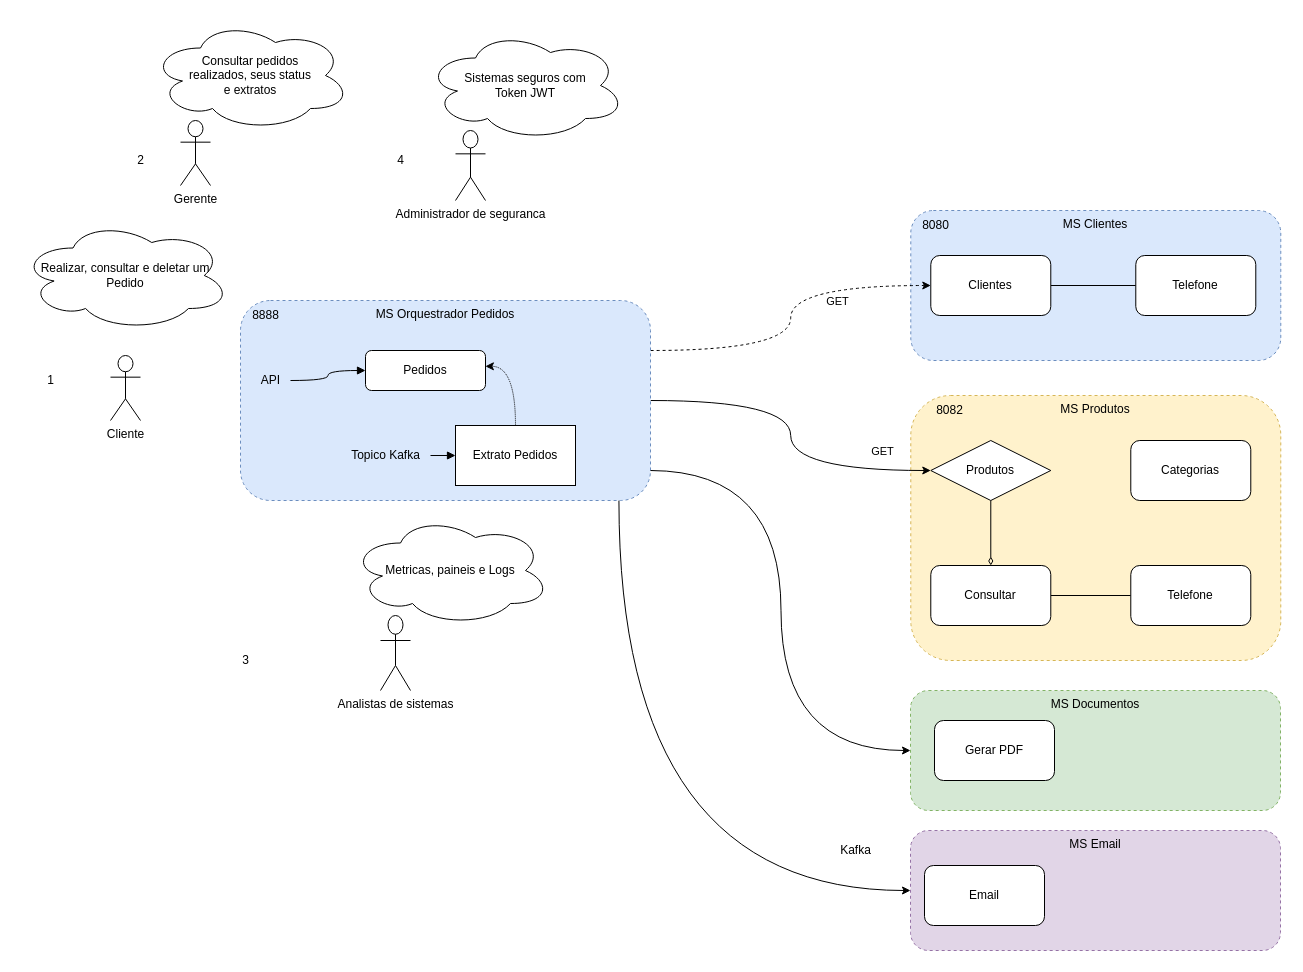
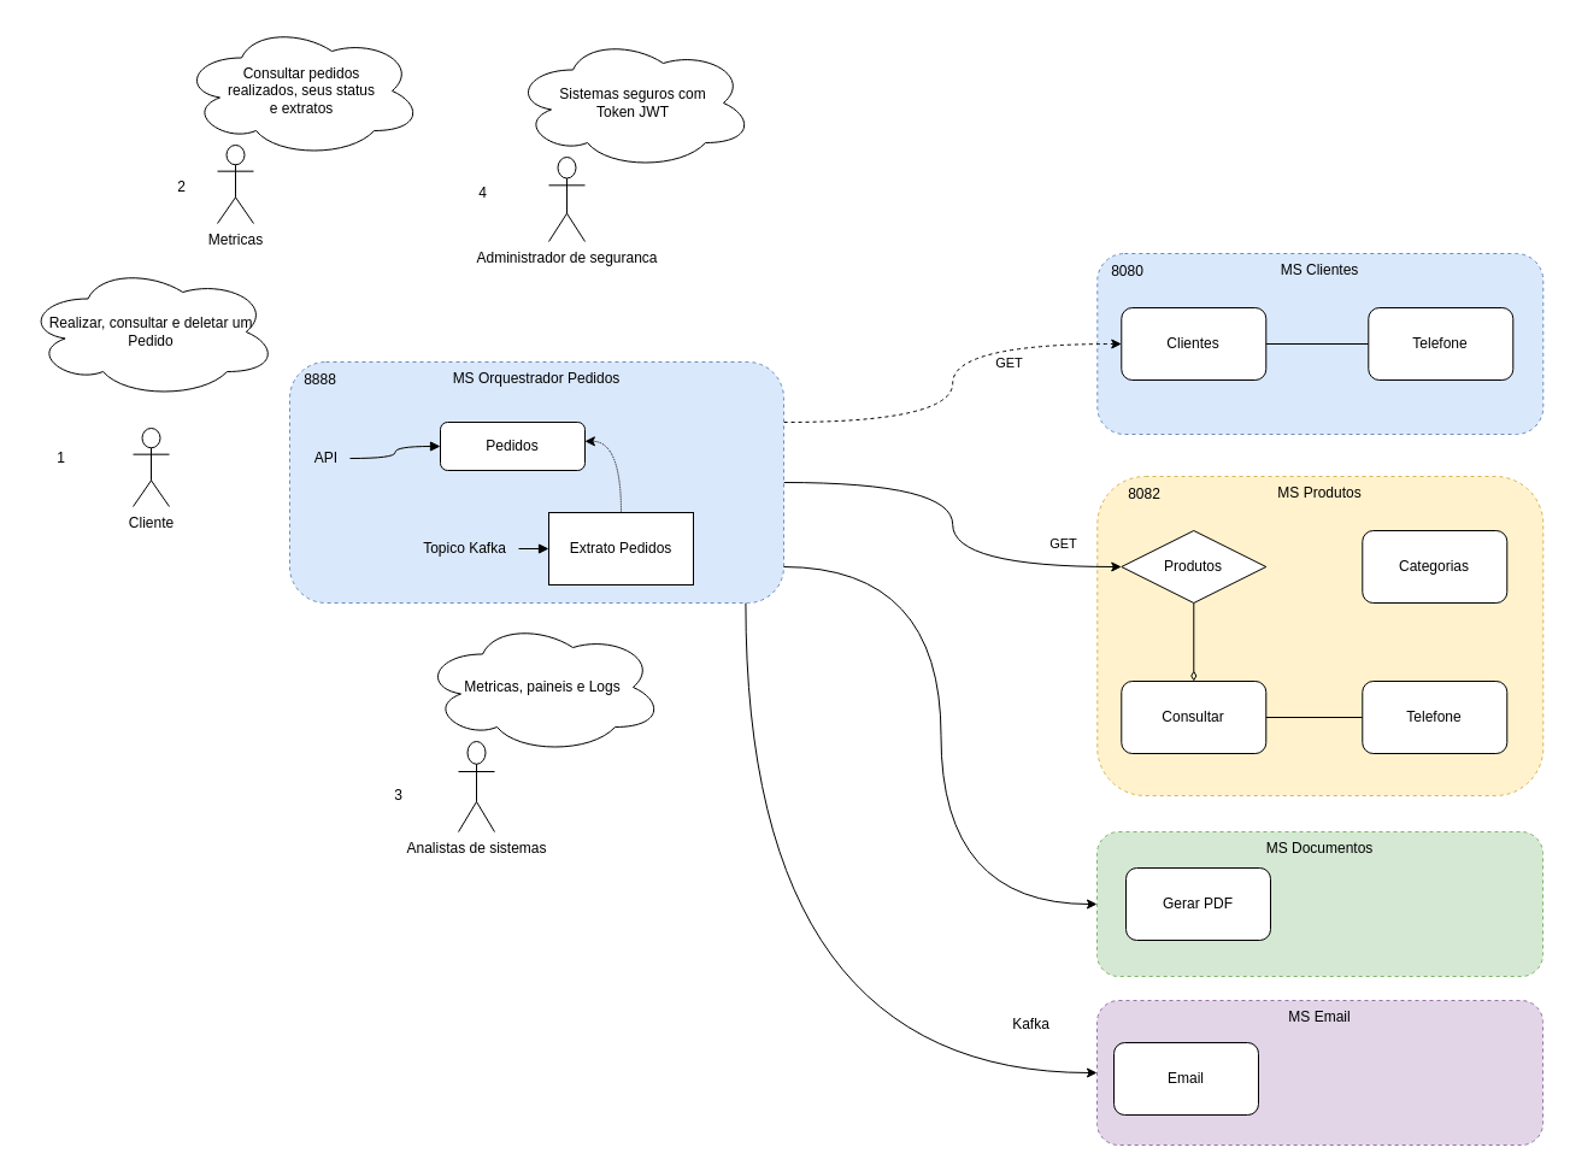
  <mxCell id="0" />
  <mxCell id="1" parent="0" />
  <mxCell id="2" value="MS Clientes" style="rounded=1;whiteSpace=wrap;html=1;fillColor=#dae8fc;strokeColor=#6c8ebf;verticalAlign=top;dashed=1;" parent="1" vertex="1"><mxGeometry x="910.29" y="210" width="370" height="150" as="geometry" /></mxCell>
  <mxCell id="3" value="MS Produtos" style="rounded=1;whiteSpace=wrap;html=1;fillColor=#fff2cc;strokeColor=#d6b656;verticalAlign=top;dashed=1;" parent="1" vertex="1"><mxGeometry x="910.29" y="395" width="370" height="265" as="geometry" /></mxCell>
  <mxCell id="4" style="edgeStyle=orthogonalEdgeStyle;rounded=0;orthogonalLoop=1;jettySize=auto;html=1;exitX=1;exitY=0.5;exitDx=0;exitDy=0;endArrow=none;endFill=0;" parent="1" source="5" target="12" edge="1"><mxGeometry relative="1" as="geometry" /></mxCell>
  <mxCell id="5" value="Clientes" style="rounded=1;whiteSpace=wrap;html=1;" parent="1" vertex="1"><mxGeometry x="930.29" y="255" width="120" height="60" as="geometry" /></mxCell>
  <mxCell id="6" style="edgeStyle=orthogonalEdgeStyle;rounded=0;orthogonalLoop=1;jettySize=auto;html=1;exitX=0.5;exitY=1;exitDx=0;exitDy=0;entryX=0.5;entryY=0;entryDx=0;entryDy=0;endArrow=diamondThin;endFill=0;" edge="1" parent="1" source="7" target="10"><mxGeometry relative="1" as="geometry" /></mxCell>
  <mxCell id="7" value="Produtos" style="rhombus;whiteSpace=wrap;html=1;" parent="1" vertex="1"><mxGeometry x="930.29" y="440" width="120" height="60" as="geometry" /></mxCell>
  <mxCell id="8" value="Categorias" style="rounded=1;whiteSpace=wrap;html=1;" parent="1" vertex="1"><mxGeometry x="1130.29" y="440" width="120" height="60" as="geometry" /></mxCell>
  <mxCell id="9" value="" style="edgeStyle=orthogonalEdgeStyle;rounded=0;orthogonalLoop=1;jettySize=auto;html=1;endArrow=none;endFill=0;" parent="1" source="10" target="11" edge="1"><mxGeometry relative="1" as="geometry" /></mxCell>
  <mxCell id="10" value="Consultar" style="rounded=1;whiteSpace=wrap;html=1;" parent="1" vertex="1"><mxGeometry x="930.29" y="565" width="120" height="60" as="geometry" /></mxCell>
  <mxCell id="11" value="Telefone" style="whiteSpace=wrap;html=1;rounded=1;" parent="1" vertex="1"><mxGeometry x="1130.29" y="565" width="120" height="60" as="geometry" /></mxCell>
  <mxCell id="12" value="Telefone" style="whiteSpace=wrap;html=1;rounded=1;" parent="1" vertex="1"><mxGeometry x="1135.29" y="255" width="120" height="60" as="geometry" /></mxCell>
  <mxCell id="13" style="edgeStyle=orthogonalEdgeStyle;rounded=0;orthogonalLoop=1;jettySize=auto;html=1;exitX=1;exitY=0.25;exitDx=0;exitDy=0;entryX=0;entryY=0.5;entryDx=0;entryDy=0;endArrow=classic;endFill=1;sketch=0;curved=1;dashed=1;" parent="1" source="17" target="5" edge="1"><mxGeometry relative="1" as="geometry" /></mxCell>
  <mxCell id="14" value="GET" style="edgeLabel;html=1;align=center;verticalAlign=middle;resizable=0;points=[];" parent="13" vertex="1" connectable="0"><mxGeometry x="-0.442" y="9" relative="1" as="geometry"><mxPoint x="90" y="-41" as="offset" /></mxGeometry></mxCell>
  <mxCell id="15" style="edgeStyle=orthogonalEdgeStyle;curved=1;rounded=0;sketch=0;orthogonalLoop=1;jettySize=auto;html=1;exitX=1;exitY=0.5;exitDx=0;exitDy=0;entryX=0;entryY=0.5;entryDx=0;entryDy=0;endArrow=classic;endFill=1;" parent="1" source="17" target="7" edge="1"><mxGeometry relative="1" as="geometry" /></mxCell>
  <mxCell id="16" value="GET" style="edgeLabel;html=1;align=center;verticalAlign=middle;resizable=0;points=[];" parent="15" vertex="1" connectable="0"><mxGeometry x="0.716" y="8" relative="1" as="geometry"><mxPoint y="-12" as="offset" /></mxGeometry></mxCell>
  <mxCell id="17" value="MS Orquestrador Pedidos" style="rounded=1;whiteSpace=wrap;html=1;fillColor=#dae8fc;strokeColor=#6c8ebf;verticalAlign=top;dashed=1;" parent="1" vertex="1"><mxGeometry x="240" y="300" width="410" height="200" as="geometry" /></mxCell>
  <mxCell id="18" style="edgeStyle=orthogonalEdgeStyle;curved=1;rounded=0;sketch=0;orthogonalLoop=1;jettySize=auto;html=1;exitX=0;exitY=0.5;exitDx=0;exitDy=0;endArrow=none;endFill=0;startArrow=block;startFill=1;" parent="1" source="19" target="42" edge="1"><mxGeometry relative="1" as="geometry" /></mxCell>
  <mxCell id="19" value="Pedidos" style="rounded=1;whiteSpace=wrap;html=1;" parent="1" vertex="1"><mxGeometry x="365" y="350" width="120" height="40" as="geometry" /></mxCell>
  <mxCell id="20" value="Cliente" style="shape=umlActor;verticalLabelPosition=bottom;verticalAlign=top;html=1;outlineConnect=0;rounded=1;" parent="1" vertex="1"><mxGeometry x="110" y="355" width="30" height="65" as="geometry" /></mxCell>
  <mxCell id="21" value="&lt;span style=&quot;&quot;&gt;Realizar, consultar e deletar um Pedido&lt;/span&gt;" style="ellipse;shape=cloud;whiteSpace=wrap;html=1;rounded=1;" parent="1" vertex="1"><mxGeometry x="20" y="220" width="210" height="110" as="geometry" /></mxCell>
- <mxCell id="22" value="Gerente" style="shape=umlActor;verticalLabelPosition=bottom;verticalAlign=top;html=1;outlineConnect=0;rounded=1;" parent="1" vertex="1"><mxGeometry x="180" y="120" width="30" height="65" as="geometry" /></mxCell>
+ <mxCell id="22" value="Metricas" style="shape=umlActor;verticalLabelPosition=bottom;verticalAlign=top;html=1;outlineConnect=0;rounded=1;" parent="1" vertex="1"><mxGeometry x="180" y="120" width="30" height="65" as="geometry" /></mxCell>
  <mxCell id="23" value="&lt;span style=&quot;&quot;&gt;Consultar pedidos&lt;br&gt;realizados, seus status&lt;br&gt;&lt;/span&gt;e extratos&lt;span style=&quot;&quot;&gt;&lt;br&gt;&lt;/span&gt;" style="ellipse;shape=cloud;whiteSpace=wrap;html=1;rounded=1;" parent="1" vertex="1"><mxGeometry x="150" y="20" width="200" height="110" as="geometry" /></mxCell>
  <mxCell id="24" value="Administrador de seguranca" style="shape=umlActor;verticalLabelPosition=bottom;verticalAlign=top;html=1;outlineConnect=0;rounded=1;" parent="1" vertex="1"><mxGeometry x="455" y="130" width="30" height="70" as="geometry" /></mxCell>
  <mxCell id="25" value="&lt;span style=&quot;&quot;&gt;Sistemas seguros com&lt;br&gt;Token JWT&lt;br&gt;&lt;/span&gt;" style="ellipse;shape=cloud;whiteSpace=wrap;html=1;rounded=1;" parent="1" vertex="1"><mxGeometry x="425" y="30" width="200" height="110" as="geometry" /></mxCell>
  <mxCell id="26" value="Analistas de sistemas" style="shape=umlActor;verticalLabelPosition=bottom;verticalAlign=top;html=1;outlineConnect=0;rounded=1;" parent="1" vertex="1"><mxGeometry x="380" y="615" width="30" height="75" as="geometry" /></mxCell>
  <mxCell id="27" value="&lt;span style=&quot;&quot;&gt;Metricas, paineis e Logs&lt;br&gt;&lt;/span&gt;" style="ellipse;shape=cloud;whiteSpace=wrap;html=1;rounded=1;" parent="1" vertex="1"><mxGeometry x="350" y="515" width="200" height="110" as="geometry" /></mxCell>
  <mxCell id="28" value="1" style="text;html=1;align=center;verticalAlign=middle;resizable=0;points=[];autosize=1;strokeColor=none;fillColor=none;" parent="1" vertex="1"><mxGeometry x="35" y="365" width="30" height="30" as="geometry" /></mxCell>
- <mxCell id="29" value="2" style="text;html=1;align=center;verticalAlign=middle;resizable=0;points=[];autosize=1;strokeColor=none;fillColor=none;" parent="1" vertex="1"><mxGeometry x="125" y="145" width="30" height="30" as="geometry" /></mxCell>
+ <mxCell id="29" value="2" style="text;html=1;align=center;verticalAlign=middle;resizable=0;points=[];autosize=1;strokeColor=none;fillColor=none;" parent="1" vertex="1"><mxGeometry x="135" y="140" width="30" height="30" as="geometry" /></mxCell>
  <mxCell id="30" value="4" style="text;html=1;align=center;verticalAlign=middle;resizable=0;points=[];autosize=1;strokeColor=none;fillColor=none;" parent="1" vertex="1"><mxGeometry x="385" y="145" width="30" height="30" as="geometry" /></mxCell>
- <mxCell id="31" value="3" style="text;html=1;align=center;verticalAlign=middle;resizable=0;points=[];autosize=1;strokeColor=none;fillColor=none;" parent="1" vertex="1"><mxGeometry x="230" y="645" width="30" height="30" as="geometry" /></mxCell>
+ <mxCell id="31" value="3" style="text;html=1;align=center;verticalAlign=middle;resizable=0;points=[];autosize=1;strokeColor=none;fillColor=none;" parent="1" vertex="1"><mxGeometry x="315" y="645" width="30" height="30" as="geometry" /></mxCell>
  <mxCell id="32" value="8080" style="text;html=1;align=center;verticalAlign=middle;resizable=0;points=[];autosize=1;strokeColor=none;fillColor=none;" parent="1" vertex="1"><mxGeometry x="910" y="210" width="50" height="30" as="geometry" /></mxCell>
  <mxCell id="33" value="8082" style="text;html=1;align=center;verticalAlign=middle;resizable=0;points=[];autosize=1;strokeColor=none;fillColor=none;" parent="1" vertex="1"><mxGeometry x="924" y="395" width="50" height="30" as="geometry" /></mxCell>
  <mxCell id="34" value="8888" style="text;html=1;align=center;verticalAlign=middle;resizable=0;points=[];autosize=1;strokeColor=none;fillColor=none;" parent="1" vertex="1"><mxGeometry x="240" y="300" width="50" height="30" as="geometry" /></mxCell>
  <mxCell id="35" style="edgeStyle=orthogonalEdgeStyle;curved=1;rounded=0;sketch=0;orthogonalLoop=1;jettySize=auto;html=1;entryX=0;entryY=0.5;entryDx=0;entryDy=0;endArrow=classic;endFill=1;" parent="1" target="45" edge="1"><mxGeometry relative="1" as="geometry"><mxPoint x="650" y="470" as="sourcePoint" /><mxPoint x="630.8" y="410.24" as="targetPoint" /></mxGeometry></mxCell>
  <mxCell id="36" style="edgeStyle=none;rounded=0;sketch=0;orthogonalLoop=1;jettySize=auto;html=1;exitX=0;exitY=0.5;exitDx=0;exitDy=0;startArrow=block;startFill=1;endArrow=none;endFill=0;" parent="1" source="39" target="40" edge="1"><mxGeometry relative="1" as="geometry" /></mxCell>
  <mxCell id="37" style="edgeStyle=orthogonalEdgeStyle;rounded=0;sketch=0;orthogonalLoop=1;jettySize=auto;html=1;exitX=0.5;exitY=0;exitDx=0;exitDy=0;entryX=0.999;entryY=0.395;entryDx=0;entryDy=0;entryPerimeter=0;startArrow=none;startFill=0;endArrow=classic;endFill=1;curved=1;dashed=1;dashPattern=1 1;" parent="1" source="39" target="19" edge="1"><mxGeometry relative="1" as="geometry" /></mxCell>
  <mxCell id="38" style="edgeStyle=orthogonalEdgeStyle;rounded=0;orthogonalLoop=1;jettySize=auto;html=1;exitX=0.923;exitY=1.001;exitDx=0;exitDy=0;entryX=0;entryY=0.5;entryDx=0;entryDy=0;endArrow=classic;endFill=1;curved=1;exitPerimeter=0;" edge="1" parent="1" source="17" target="43"><mxGeometry relative="1" as="geometry" /></mxCell>
  <mxCell id="39" value="Extrato Pedidos" style="whiteSpace=wrap;html=1;rounded=0;" parent="1" vertex="1"><mxGeometry x="455" y="425" width="120" height="60" as="geometry" /></mxCell>
  <mxCell id="40" value="Topico Kafka" style="text;html=1;align=center;verticalAlign=middle;resizable=0;points=[];autosize=1;strokeColor=none;fillColor=none;" parent="1" vertex="1"><mxGeometry x="340" y="440" width="90" height="30" as="geometry" /></mxCell>
  <mxCell id="41" value="Kafka" style="text;html=1;align=center;verticalAlign=middle;resizable=0;points=[];autosize=1;strokeColor=none;fillColor=none;" parent="1" vertex="1"><mxGeometry x="830" y="835" width="50" height="30" as="geometry" /></mxCell>
  <mxCell id="42" value="API" style="text;html=1;align=center;verticalAlign=middle;resizable=0;points=[];autosize=1;strokeColor=none;fillColor=none;" parent="1" vertex="1"><mxGeometry x="250" y="365" width="40" height="30" as="geometry" /></mxCell>
  <mxCell id="43" value="MS Email" style="rounded=1;whiteSpace=wrap;html=1;fillColor=#e1d5e7;strokeColor=#9673a6;verticalAlign=top;dashed=1;" vertex="1" parent="1"><mxGeometry x="910" y="830" width="370" height="120" as="geometry" /></mxCell>
  <mxCell id="44" value="Email" style="rounded=1;whiteSpace=wrap;html=1;" vertex="1" parent="1"><mxGeometry x="924" y="865" width="120" height="60" as="geometry" /></mxCell>
  <mxCell id="45" value="MS Documentos" style="rounded=1;whiteSpace=wrap;html=1;fillColor=#d5e8d4;strokeColor=#82b366;verticalAlign=top;dashed=1;" vertex="1" parent="1"><mxGeometry x="910" y="690" width="370" height="120" as="geometry" /></mxCell>
  <mxCell id="46" value="Gerar PDF" style="rounded=1;whiteSpace=wrap;html=1;" vertex="1" parent="1"><mxGeometry x="934" y="720" width="120" height="60" as="geometry" /></mxCell>
